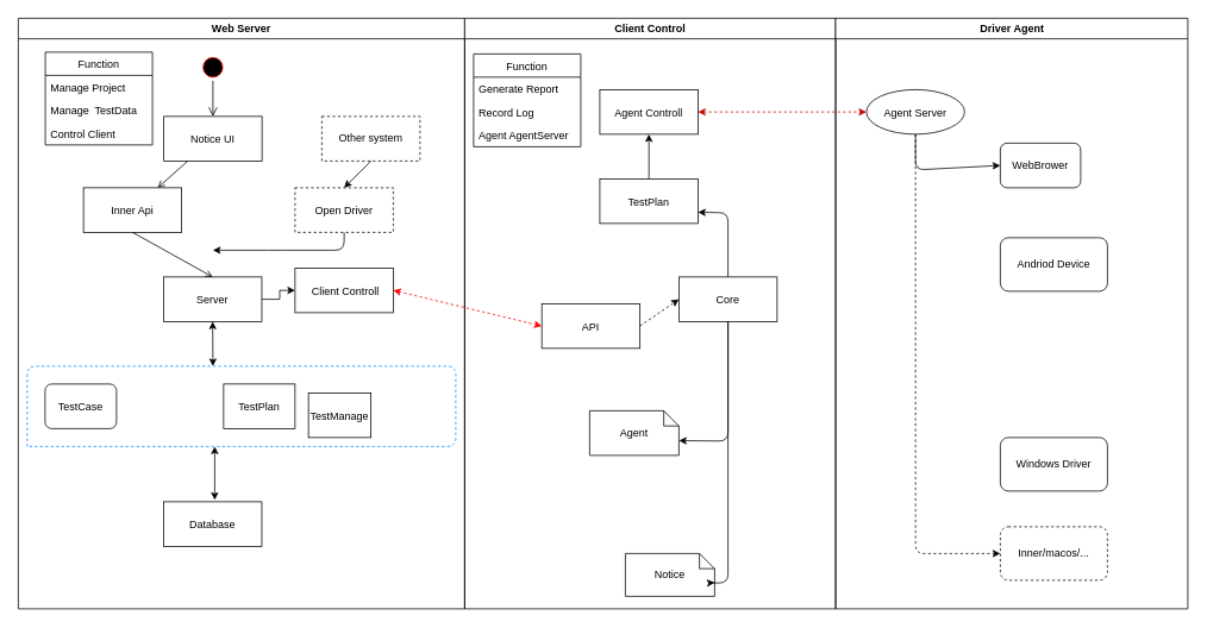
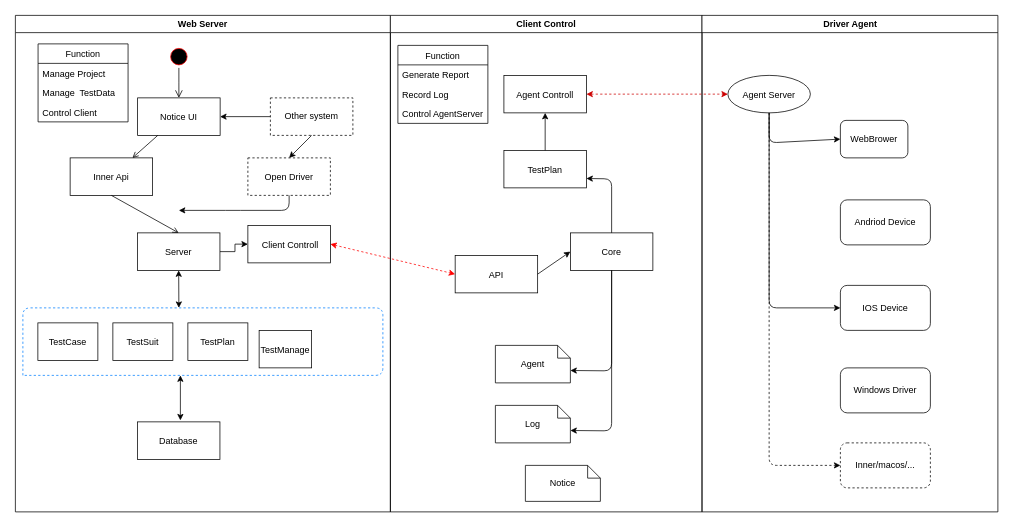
  <mxCell id="0" />
  <mxCell id="1" parent="0" />
  <mxCell id="2" value="Web Server" style="swimlane;whiteSpace=wrap" parent="1" vertex="1"><mxGeometry x="20" y="20" width="500" height="662" as="geometry" /></mxCell>
  <mxCell id="3" value="" style="ellipse;shape=startState;fillColor=#000000;strokeColor=#ff0000;" parent="2" vertex="1"><mxGeometry x="203" y="40" width="30" height="30" as="geometry" /></mxCell>
  <mxCell id="4" value="" style="edgeStyle=elbowEdgeStyle;elbow=horizontal;verticalAlign=bottom;endArrow=open;endSize=8;endFill=1;rounded=0" parent="2" source="3" target="5" edge="1"><mxGeometry x="120.25" y="40" as="geometry"><mxPoint x="135.25" y="110" as="targetPoint" /></mxGeometry></mxCell>
  <mxCell id="5" value="Notice UI" style="" parent="2" vertex="1"><mxGeometry x="163" y="110" width="110" height="50" as="geometry" /></mxCell>
  <mxCell id="6" value="Inner Api" style="" parent="2" vertex="1"><mxGeometry x="73" y="190" width="110" height="50" as="geometry" /></mxCell>
  <mxCell id="7" value="" style="endArrow=open;endFill=1;rounded=0" parent="2" source="5" target="6" edge="1"><mxGeometry relative="1" as="geometry" /></mxCell>
  <mxCell id="8" style="edgeStyle=orthogonalEdgeStyle;rounded=0;orthogonalLoop=1;jettySize=auto;html=1;exitX=1;exitY=0.5;exitDx=0;exitDy=0;strokeColor=#000000;" edge="1" parent="2" source="9" target="19"><mxGeometry relative="1" as="geometry" /></mxCell>
  <mxCell id="9" value="Server" style="" parent="2" vertex="1"><mxGeometry x="162.75" y="290" width="110" height="50" as="geometry" /></mxCell>
  <mxCell id="10" value="Database" style="" vertex="1" parent="2"><mxGeometry x="162.75" y="542" width="110" height="50" as="geometry" /></mxCell>
- <mxCell id="11" value="TestCase" style="rounded=1;" parent="2" vertex="1"><mxGeometry x="30" y="410" width="80" height="50" as="geometry" /></mxCell>
+ <mxCell id="11" value="TestCase" style="" parent="2" vertex="1"><mxGeometry x="30" y="410" width="80" height="50" as="geometry" /></mxCell>
  <mxCell id="12" value="TestPlan" style="" vertex="1" parent="2"><mxGeometry x="230" y="410" width="80" height="50" as="geometry" /></mxCell>
+ <mxCell id="13" value="TestSuit" style="" vertex="1" parent="2"><mxGeometry x="130" y="410" width="80" height="50" as="geometry" /></mxCell>
  <mxCell id="14" value="Function" style="swimlane;fontStyle=0;childLayout=stackLayout;horizontal=1;startSize=26;fillColor=none;horizontalStack=0;resizeParent=1;resizeParentMax=0;resizeLast=0;collapsible=1;marginBottom=0;" vertex="1" parent="2"><mxGeometry x="30.25" y="38" width="120" height="104" as="geometry" /></mxCell>
  <mxCell id="15" value="Manage Project" style="text;strokeColor=none;fillColor=none;align=left;verticalAlign=top;spacingLeft=4;spacingRight=4;overflow=hidden;rotatable=0;points=[[0,0.5],[1,0.5]];portConstraint=eastwest;" vertex="1" parent="14"><mxGeometry y="26" width="120" height="26" as="geometry" /></mxCell>
  <mxCell id="16" value="Manage  TestData" style="text;strokeColor=none;fillColor=none;align=left;verticalAlign=top;spacingLeft=4;spacingRight=4;overflow=hidden;rotatable=0;points=[[0,0.5],[1,0.5]];portConstraint=eastwest;" vertex="1" parent="14"><mxGeometry y="52" width="120" height="26" as="geometry" /></mxCell>
  <mxCell id="17" value="Control Client" style="text;strokeColor=none;fillColor=none;align=left;verticalAlign=top;spacingLeft=4;spacingRight=4;overflow=hidden;rotatable=0;points=[[0,0.5],[1,0.5]];portConstraint=eastwest;" vertex="1" parent="14"><mxGeometry y="78" width="120" height="26" as="geometry" /></mxCell>
  <mxCell id="18" value="" style="endArrow=open;endFill=1;rounded=0;entryX=0.5;entryY=0;entryDx=0;entryDy=0;exitX=0.5;exitY=1;exitDx=0;exitDy=0;" edge="1" parent="2" source="6" target="9"><mxGeometry relative="1" as="geometry"><mxPoint x="228.25" y="250" as="sourcePoint" /><mxPoint x="238" y="210" as="targetPoint" /></mxGeometry></mxCell>
  <mxCell id="19" value=" Client Controll" style="" vertex="1" parent="2"><mxGeometry x="310" y="280" width="110" height="50" as="geometry" /></mxCell>
  <mxCell id="20" value="" style="endArrow=classic;startArrow=classic;html=1;entryX=0.5;entryY=1;entryDx=0;entryDy=0;" edge="1" parent="2" target="9"><mxGeometry width="50" height="50" relative="1" as="geometry"><mxPoint x="218" y="390" as="sourcePoint" /><mxPoint x="260" y="340" as="targetPoint" /></mxGeometry></mxCell>
  <mxCell id="21" value="TestManage" style="" vertex="1" parent="2"><mxGeometry x="325" y="420" width="70" height="50" as="geometry" /></mxCell>
  <mxCell id="22" value="" style="endArrow=classic;startArrow=classic;html=1;strokeColor=#000000;" edge="1" parent="2"><mxGeometry width="50" height="50" relative="1" as="geometry"><mxPoint x="220" y="540" as="sourcePoint" /><mxPoint x="220" y="480" as="targetPoint" /></mxGeometry></mxCell>
  <mxCell id="23" value="Open Driver" style="dashed=1;" vertex="1" parent="2"><mxGeometry x="310" y="190" width="110" height="50" as="geometry" /></mxCell>
  <mxCell id="24" value="Other system" style="rounded=0;whiteSpace=wrap;html=1;dashed=1;" vertex="1" parent="2"><mxGeometry x="340" y="110" width="110" height="50" as="geometry" /></mxCell>
+ <mxCell id="25" value="" style="endArrow=classic;html=1;entryX=1;entryY=0.5;entryDx=0;entryDy=0;exitX=0;exitY=0.5;exitDx=0;exitDy=0;" edge="1" parent="2" source="24" target="5"><mxGeometry width="50" height="50" relative="1" as="geometry"><mxPoint x="520" y="340" as="sourcePoint" /><mxPoint x="570" y="290" as="targetPoint" /></mxGeometry></mxCell>
  <mxCell id="26" value="" style="endArrow=classic;html=1;strokeColor=#000000;exitX=0.5;exitY=1;exitDx=0;exitDy=0;" edge="1" parent="2" source="23"><mxGeometry width="50" height="50" relative="1" as="geometry"><mxPoint x="340" y="290" as="sourcePoint" /><mxPoint x="218" y="260" as="targetPoint" /><Array as="points"><mxPoint x="365" y="260" /><mxPoint x="290" y="260" /></Array></mxGeometry></mxCell>
  <mxCell id="27" value="" style="endArrow=classic;html=1;strokeColor=#000000;entryX=0.5;entryY=0;entryDx=0;entryDy=0;exitX=0.5;exitY=1;exitDx=0;exitDy=0;" edge="1" parent="2" source="24" target="23"><mxGeometry width="50" height="50" relative="1" as="geometry"><mxPoint x="520" y="340" as="sourcePoint" /><mxPoint x="570" y="290" as="targetPoint" /></mxGeometry></mxCell>
  <mxCell id="28" value="Client Control" style="swimlane;whiteSpace=wrap" parent="1" vertex="1"><mxGeometry x="520" y="20" width="415.5" height="662" as="geometry" /></mxCell>
  <mxCell id="29" value="TestPlan" style="" parent="28" vertex="1"><mxGeometry x="151.38" y="180" width="110" height="50" as="geometry" /></mxCell>
  <mxCell id="30" value="API" style="" parent="28" vertex="1"><mxGeometry x="86.38" y="320" width="110" height="50" as="geometry" /></mxCell>
  <mxCell id="31" value="Core" style="" parent="28" vertex="1"><mxGeometry x="240" y="290" width="110" height="50" as="geometry" /></mxCell>
  <mxCell id="32" value="Agent" style="shape=note;whiteSpace=wrap;size=17" parent="28" vertex="1"><mxGeometry x="140" y="440" width="100" height="50" as="geometry" /></mxCell>
  <mxCell id="33" value="Notice" style="shape=note;whiteSpace=wrap;size=17" vertex="1" parent="28"><mxGeometry x="180" y="600" width="100" height="48" as="geometry" /></mxCell>
+ <mxCell id="34" value="Log" style="shape=note;whiteSpace=wrap;size=17" vertex="1" parent="28"><mxGeometry x="140" y="520" width="100" height="50" as="geometry" /></mxCell>
  <mxCell id="35" value="" style="endArrow=classic;html=1;strokeColor=#000000;exitX=0.5;exitY=1;exitDx=0;exitDy=0;entryX=0;entryY=0;entryDx=100;entryDy=33.5;entryPerimeter=0;" edge="1" parent="28" source="31" target="32"><mxGeometry width="50" height="50" relative="1" as="geometry"><mxPoint x="46.88" y="412" as="sourcePoint" /><mxPoint x="96.88" y="362" as="targetPoint" /><Array as="points"><mxPoint x="295" y="474" /></Array></mxGeometry></mxCell>
- <mxCell id="37" value="" style="endArrow=classic;html=1;strokeColor=#000000;exitX=0.5;exitY=1;exitDx=0;exitDy=0;entryX=0;entryY=0;entryDx=100;entryDy=32.5;entryPerimeter=0;" edge="1" parent="28" source="31" target="33"><mxGeometry width="50" height="50" relative="1" as="geometry"><mxPoint x="291.38" y="385" as="sourcePoint" /><mxPoint x="236.38" y="585.5" as="targetPoint" /><Array as="points"><mxPoint x="295" y="633" /><mxPoint x="274.38" y="633" /></Array></mxGeometry></mxCell>
- <mxCell id="38" value="" style="endArrow=classic;html=1;strokeColor=#000000;exitX=1;exitY=0.5;exitDx=0;exitDy=0;entryX=0;entryY=0.5;entryDx=0;entryDy=0;dashed=1;" edge="1" parent="28" source="30" target="31"><mxGeometry width="50" height="50" relative="1" as="geometry"><mxPoint x="46.88" y="432" as="sourcePoint" /><mxPoint x="296.88" y="462" as="targetPoint" /></mxGeometry></mxCell>
+ <mxCell id="36" value="" style="endArrow=classic;html=1;strokeColor=#000000;exitX=0.5;exitY=1;exitDx=0;exitDy=0;entryX=0;entryY=0;entryDx=100;entryDy=33.5;entryPerimeter=0;" edge="1" parent="28" source="31" target="34"><mxGeometry width="50" height="50" relative="1" as="geometry"><mxPoint x="291.38" y="385" as="sourcePoint" /><mxPoint x="236.38" y="513.5" as="targetPoint" /><Array as="points"><mxPoint x="295" y="554" /></Array></mxGeometry></mxCell>
+ <mxCell id="38" value="" style="endArrow=classic;html=1;strokeColor=#000000;exitX=1;exitY=0.5;exitDx=0;exitDy=0;entryX=0;entryY=0.5;entryDx=0;entryDy=0;" edge="1" parent="28" source="30" target="31"><mxGeometry width="50" height="50" relative="1" as="geometry"><mxPoint x="46.88" y="432" as="sourcePoint" /><mxPoint x="296.88" y="462" as="targetPoint" /></mxGeometry></mxCell>
  <mxCell id="39" value="Agent Controll" style="" vertex="1" parent="28"><mxGeometry x="151.38" y="80" width="110" height="50" as="geometry" /></mxCell>
  <mxCell id="40" value="" style="endArrow=classic;html=1;entryX=1;entryY=0.75;entryDx=0;entryDy=0;exitX=0.5;exitY=0;exitDx=0;exitDy=0;" edge="1" parent="28" source="31" target="29"><mxGeometry width="50" height="50" relative="1" as="geometry"><mxPoint x="274" y="290" as="sourcePoint" /><mxPoint x="90" y="330" as="targetPoint" /><Array as="points"><mxPoint x="295" y="218" /></Array></mxGeometry></mxCell>
  <mxCell id="41" value="" style="endArrow=classic;html=1;strokeColor=#000000;entryX=0.5;entryY=1;entryDx=0;entryDy=0;exitX=0.5;exitY=0;exitDx=0;exitDy=0;" edge="1" parent="28" source="29" target="39"><mxGeometry width="50" height="50" relative="1" as="geometry"><mxPoint x="180" y="180" as="sourcePoint" /><mxPoint x="230" y="130" as="targetPoint" /></mxGeometry></mxCell>
  <mxCell id="42" value="Function" style="swimlane;fontStyle=0;childLayout=stackLayout;horizontal=1;startSize=26;fillColor=none;horizontalStack=0;resizeParent=1;resizeParentMax=0;resizeLast=0;collapsible=1;marginBottom=0;" vertex="1" parent="28"><mxGeometry x="10" y="40" width="120" height="104" as="geometry" /></mxCell>
  <mxCell id="43" value="Generate Report" style="text;strokeColor=none;fillColor=none;align=left;verticalAlign=top;spacingLeft=4;spacingRight=4;overflow=hidden;rotatable=0;points=[[0,0.5],[1,0.5]];portConstraint=eastwest;" vertex="1" parent="42"><mxGeometry y="26" width="120" height="26" as="geometry" /></mxCell>
  <mxCell id="44" value="Record Log" style="text;strokeColor=none;fillColor=none;align=left;verticalAlign=top;spacingLeft=4;spacingRight=4;overflow=hidden;rotatable=0;points=[[0,0.5],[1,0.5]];portConstraint=eastwest;" vertex="1" parent="42"><mxGeometry y="52" width="120" height="26" as="geometry" /></mxCell>
- <mxCell id="45" value="Agent AgentServer" style="text;strokeColor=none;fillColor=none;align=left;verticalAlign=top;spacingLeft=4;spacingRight=4;overflow=hidden;rotatable=0;points=[[0,0.5],[1,0.5]];portConstraint=eastwest;" vertex="1" parent="42"><mxGeometry y="78" width="120" height="26" as="geometry" /></mxCell>
+ <mxCell id="45" value="Control AgentServer" style="text;strokeColor=none;fillColor=none;align=left;verticalAlign=top;spacingLeft=4;spacingRight=4;overflow=hidden;rotatable=0;points=[[0,0.5],[1,0.5]];portConstraint=eastwest;" vertex="1" parent="42"><mxGeometry y="78" width="120" height="26" as="geometry" /></mxCell>
  <mxCell id="46" value="Driver Agent" style="swimlane;whiteSpace=wrap;startSize=23;" parent="1" vertex="1"><mxGeometry x="935.5" y="20" width="394.5" height="662" as="geometry" /></mxCell>
  <mxCell id="47" value="Agent Server" style="ellipse;" vertex="1" parent="46"><mxGeometry x="34.5" y="80" width="110" height="50" as="geometry" /></mxCell>
  <mxCell id="48" value="WebBrower" style="rounded=1;whiteSpace=wrap;html=1;" vertex="1" parent="46"><mxGeometry x="184.5" y="140" width="90" height="50" as="geometry" /></mxCell>
  <mxCell id="49" value="Windows Driver" style="rounded=1;whiteSpace=wrap;html=1;" vertex="1" parent="46"><mxGeometry x="184.5" y="470" width="120" height="60" as="geometry" /></mxCell>
+ <mxCell id="50" value="IOS Device" style="rounded=1;whiteSpace=wrap;html=1;" vertex="1" parent="46"><mxGeometry x="184.5" y="360" width="120" height="60" as="geometry" /></mxCell>
  <mxCell id="51" value="Andriod Device" style="rounded=1;whiteSpace=wrap;html=1;" vertex="1" parent="46"><mxGeometry x="184.5" y="246" width="120" height="60" as="geometry" /></mxCell>
  <mxCell id="52" value="" style="endArrow=classic;html=1;strokeColor=#000000;entryX=0;entryY=0.5;entryDx=0;entryDy=0;exitX=0.5;exitY=1;exitDx=0;exitDy=0;" edge="1" parent="46" source="47" target="48"><mxGeometry width="50" height="50" relative="1" as="geometry"><mxPoint x="194.5" y="380" as="sourcePoint" /><mxPoint x="244.5" y="330" as="targetPoint" /><Array as="points"><mxPoint x="89.5" y="170" /></Array></mxGeometry></mxCell>
  <mxCell id="53" value="Inner/macos/..." style="rounded=1;whiteSpace=wrap;html=1;dashed=1;" vertex="1" parent="46"><mxGeometry x="184.5" y="570" width="120" height="60" as="geometry" /></mxCell>
+ <mxCell id="54" value="" style="endArrow=classic;html=1;strokeColor=#000000;entryX=0;entryY=0.5;entryDx=0;entryDy=0;exitX=0.5;exitY=1;exitDx=0;exitDy=0;" edge="1" parent="46" source="47" target="50"><mxGeometry width="50" height="50" relative="1" as="geometry"><mxPoint x="194.5" y="380" as="sourcePoint" /><mxPoint x="244.5" y="330" as="targetPoint" /><Array as="points"><mxPoint x="89.5" y="390" /></Array></mxGeometry></mxCell>
  <mxCell id="55" value="" style="endArrow=classic;html=1;strokeColor=#000000;entryX=0;entryY=0.5;entryDx=0;entryDy=0;exitX=0.5;exitY=1;exitDx=0;exitDy=0;dashed=1;" edge="1" parent="46" source="47" target="53"><mxGeometry width="50" height="50" relative="1" as="geometry"><mxPoint x="94.5" y="130" as="sourcePoint" /><mxPoint x="154.5" y="560" as="targetPoint" /><Array as="points"><mxPoint x="89.5" y="600" /></Array></mxGeometry></mxCell>
  <mxCell id="56" value="" style="endArrow=classic;startArrow=classic;html=1;entryX=0;entryY=0.5;entryDx=0;entryDy=0;exitX=1;exitY=0.5;exitDx=0;exitDy=0;strokeColor=#CC0000;dashed=1;" edge="1" parent="1" source="39" target="47"><mxGeometry width="50" height="50" relative="1" as="geometry"><mxPoint x="640" y="400" as="sourcePoint" /><mxPoint x="690" y="350" as="targetPoint" /></mxGeometry></mxCell>
  <mxCell id="57" value="" style="endArrow=none;dashed=1;html=1;strokeColor=#007FFF;" edge="1" parent="1"><mxGeometry width="50" height="50" relative="1" as="geometry"><mxPoint x="30" y="500" as="sourcePoint" /><mxPoint x="30" y="500" as="targetPoint" /><Array as="points"><mxPoint x="30" y="410" /><mxPoint x="510" y="410" /><mxPoint x="510" y="500" /></Array></mxGeometry></mxCell>
  <mxCell id="58" value="" style="endArrow=classic;startArrow=classic;html=1;dashed=1;entryX=0;entryY=0.5;entryDx=0;entryDy=0;fillColor=#ffe6cc;strokeColor=#FF0000;exitX=1;exitY=0.5;exitDx=0;exitDy=0;" edge="1" parent="1" source="19" target="30"><mxGeometry width="50" height="50" relative="1" as="geometry"><mxPoint x="490" y="335" as="sourcePoint" /><mxPoint x="410" y="290" as="targetPoint" /></mxGeometry></mxCell>
